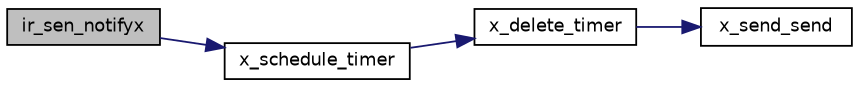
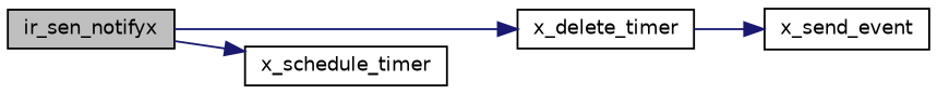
  digraph {
    rankdir=LR
    node [color=black fillcolor=white fontname=Helvetica fontsize=10 shape=record style=filled]
    edge [color=midnightblue fontname=Helvetica fontsize=10 labelfontname=Helvetica labelfontsize=10 style=solid]
    n1 [fillcolor=grey75 fontcolor=black height=0.2 label=ir_sen_notifyx width=0.4]
    n2 [height=0.2 label=x_delete_timer width=0.4]
    n3 [height=0.2 label=x_schedule_timer width=0.4]
-   n4 [height=0.2 label=x_send_send width=0.4]
-   n3 -> n2
+   n4 [height=0.2 label=x_send_event width=0.4]
+   n1 -> n2
    n1 -> n3
    n2 -> n4
  }
